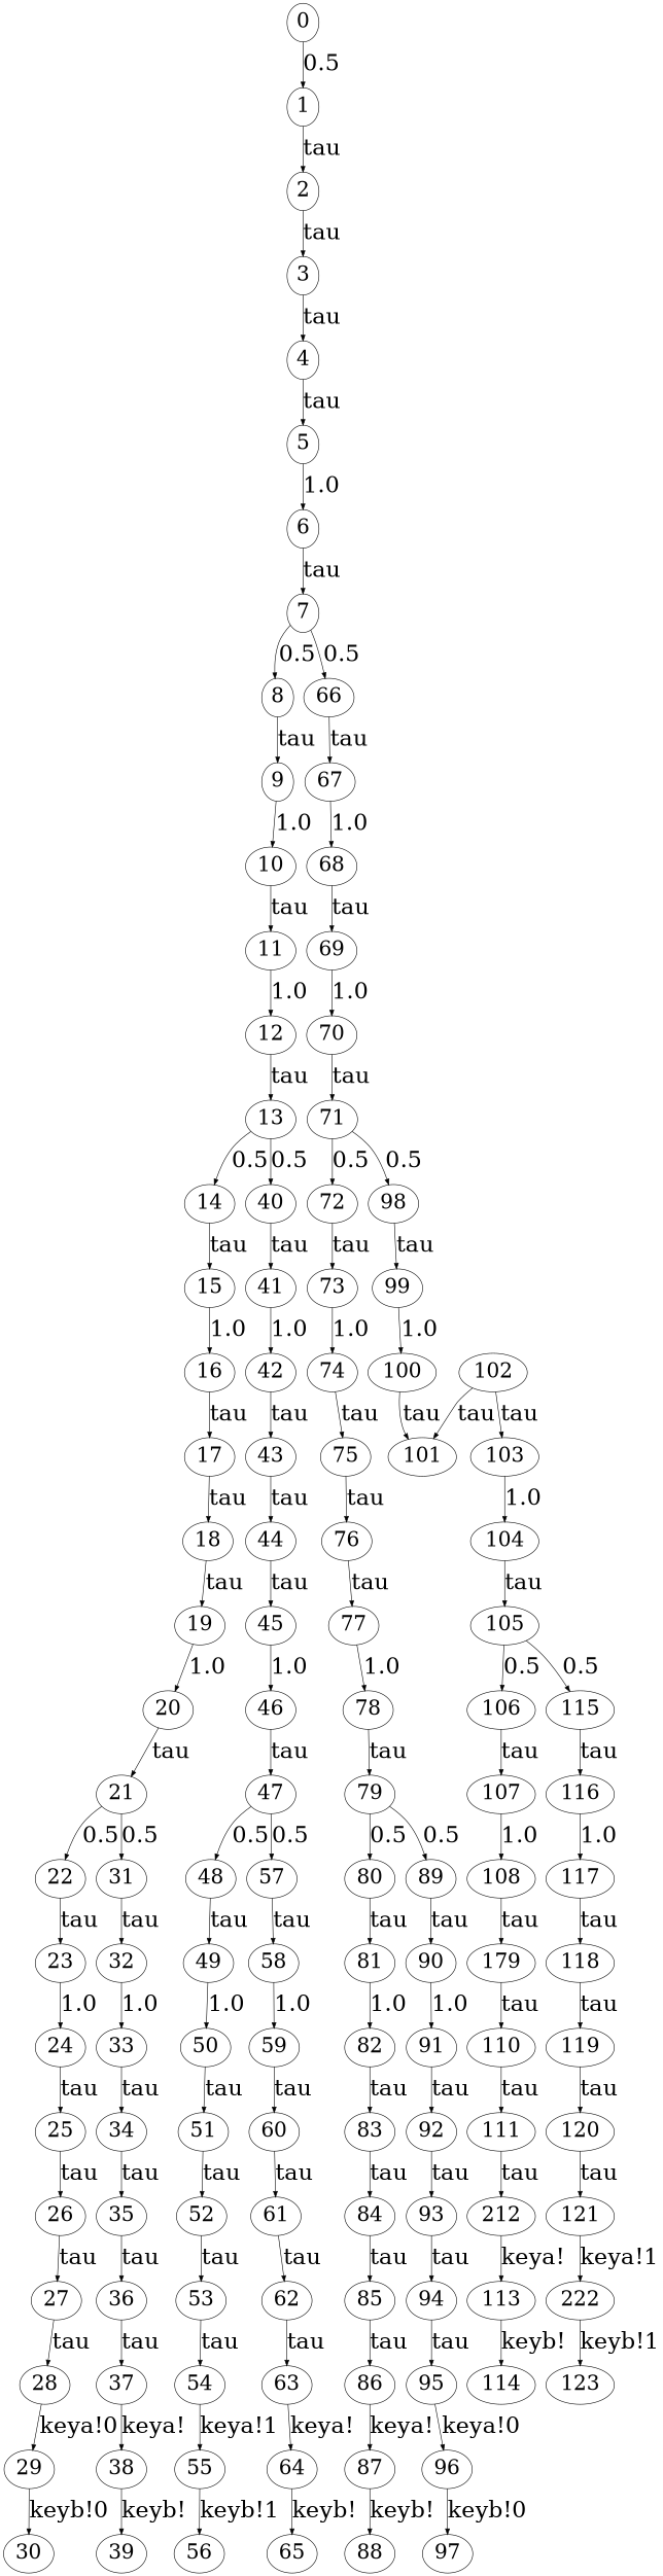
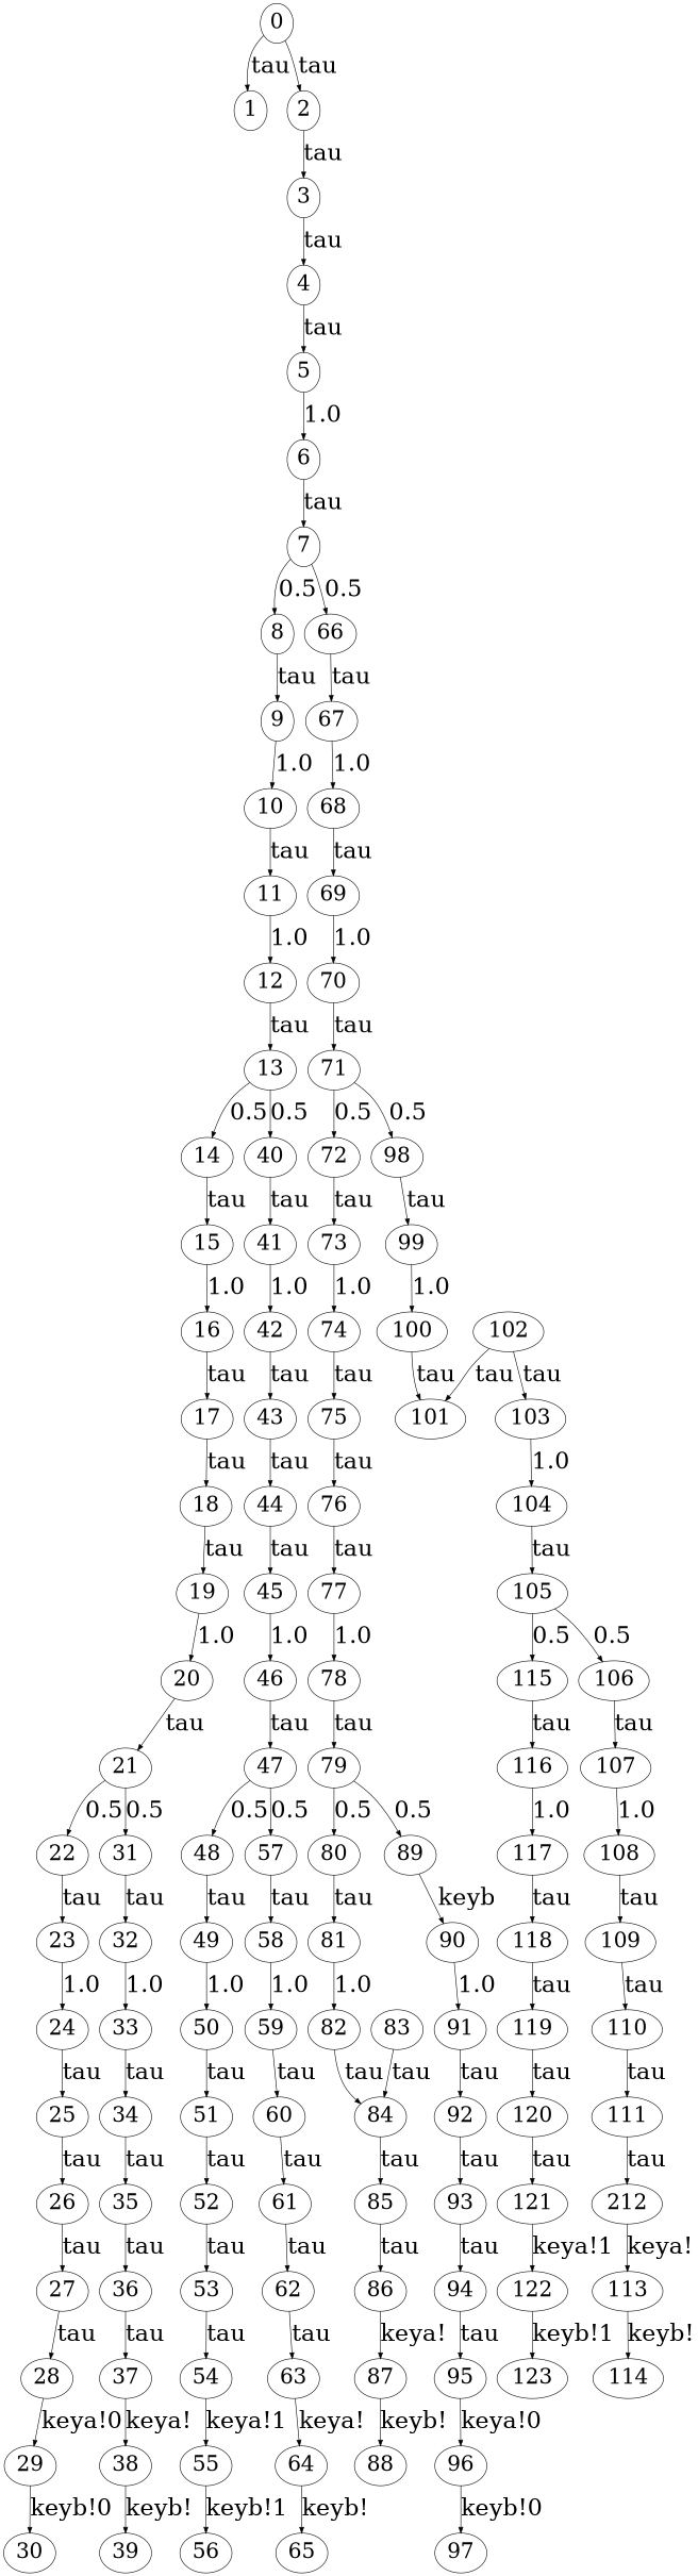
  digraph {
    node [fontsize=35]
    edge [fontsize=40]
    0
    1
    2
    3
    4
    5
    6
    7
    8
    66
    9
    67
    10
    11
    12
    13
    14
    40
    15
    41
    16
    17
    18
    19
    20
    21
    22
    31
    23
    32
    24
    25
    26
    27
    28
    29
    30
    33
    34
    35
    36
    37
    38
    39
    42
    43
    44
    45
    46
    47
    48
    57
    49
    58
    50
    51
    52
    53
    54
    55
    56
    59
    60
    61
    62
    63
    64
    65
    68
    69
    70
    71
    72
    98
    73
    99
    74
    75
    76
    77
    78
    79
    80
    89
    81
    90
    82
    83
    84
    85
    86
    87
    88
    91
    92
    93
    94
    95
    96
    97
    100
    101
    102
    103
    104
    105
    106
    115
    107
    116
    108
-   109 [label=179]
+   109
    110
    111
    n115 [label=212]
    113
    114
    117
    118
    119
    120
    121
-   122 [label=222]
+   122
    123
-   0 -> 1 [label=0.5]
-   1 -> 2 [label=tau]
+   0 -> 1 [label=tau]
+   0 -> 2 [label=tau]
    2 -> 3 [label=tau]
    3 -> 4 [label=tau]
    4 -> 5 [label=tau]
    5 -> 6 [label=1.0]
    6 -> 7 [label=tau]
    7 -> 8 [label=0.5]
    7 -> 66 [label=0.5]
    8 -> 9 [label=tau]
    66 -> 67 [label=tau]
    9 -> 10 [label=1.0]
    67 -> 68 [label=1.0]
    10 -> 11 [label=tau]
    11 -> 12 [label=1.0]
    12 -> 13 [label=tau]
    13 -> 14 [label=0.5]
    13 -> 40 [label=0.5]
    14 -> 15 [label=tau]
    40 -> 41 [label=tau]
    15 -> 16 [label=1.0]
    41 -> 42 [label=1.0]
    16 -> 17 [label=tau]
    17 -> 18 [label=tau]
    18 -> 19 [label=tau]
    19 -> 20 [label=1.0]
    20 -> 21 [label=tau]
    21 -> 22 [label=0.5]
    21 -> 31 [label=0.5]
    22 -> 23 [label=tau]
    31 -> 32 [label=tau]
    23 -> 24 [label=1.0]
    32 -> 33 [label=1.0]
    24 -> 25 [label=tau]
    25 -> 26 [label=tau]
    26 -> 27 [label=tau]
    27 -> 28 [label=tau]
    28 -> 29 [label="keya!0"]
    29 -> 30 [label="keyb!0"]
    33 -> 34 [label=tau]
    34 -> 35 [label=tau]
    35 -> 36 [label=tau]
    36 -> 37 [label=tau]
    37 -> 38 [label="keya!"]
    38 -> 39 [label="keyb!"]
    42 -> 43 [label=tau]
    43 -> 44 [label=tau]
    44 -> 45 [label=tau]
    45 -> 46 [label=1.0]
    46 -> 47 [label=tau]
    47 -> 48 [label=0.5]
    47 -> 57 [label=0.5]
    48 -> 49 [label=tau]
    57 -> 58 [label=tau]
    49 -> 50 [label=1.0]
    58 -> 59 [label=1.0]
    50 -> 51 [label=tau]
    51 -> 52 [label=tau]
    52 -> 53 [label=tau]
    53 -> 54 [label=tau]
    54 -> 55 [label="keya!1"]
    55 -> 56 [label="keyb!1"]
    59 -> 60 [label=tau]
    60 -> 61 [label=tau]
    61 -> 62 [label=tau]
    62 -> 63 [label=tau]
    63 -> 64 [label="keya!"]
    64 -> 65 [label="keyb!"]
    68 -> 69 [label=tau]
    69 -> 70 [label=1.0]
    70 -> 71 [label=tau]
    71 -> 72 [label=0.5]
    71 -> 98 [label=0.5]
    72 -> 73 [label=tau]
    98 -> 99 [label=tau]
    73 -> 74 [label=1.0]
    99 -> 100 [label=1.0]
    74 -> 75 [label=tau]
    75 -> 76 [label=tau]
    76 -> 77 [label=tau]
    77 -> 78 [label=1.0]
    78 -> 79 [label=tau]
    79 -> 80 [label=0.5]
    79 -> 89 [label=0.5]
    80 -> 81 [label=tau]
-   89 -> 90 [label=tau]
+   89 -> 90 [label=keyb]
    81 -> 82 [label=1.0]
    90 -> 91 [label=1.0]
-   82 -> 83 [label=tau]
+   82 -> 84 [label=tau]
    83 -> 84 [label=tau]
    84 -> 85 [label=tau]
    85 -> 86 [label=tau]
    86 -> 87 [label="keya!"]
    87 -> 88 [label="keyb!"]
    91 -> 92 [label=tau]
    92 -> 93 [label=tau]
    93 -> 94 [label=tau]
    94 -> 95 [label=tau]
    95 -> 96 [label="keya!0"]
    96 -> 97 [label="keyb!0"]
    100 -> 101 [label=tau]
    102 -> 101 [label=tau]
    102 -> 103 [label=tau]
    103 -> 104 [label=1.0]
    104 -> 105 [label=tau]
    105 -> 106 [label=0.5]
    105 -> 115 [label=0.5]
    106 -> 107 [label=tau]
    115 -> 116 [label=tau]
    107 -> 108 [label=1.0]
    116 -> 117 [label=1.0]
    108 -> 109 [label=tau]
    109 -> 110 [label=tau]
    110 -> 111 [label=tau]
    111 -> n115 [label=tau]
    n115 -> 113 [label="keya!"]
    113 -> 114 [label="keyb!"]
    117 -> 118 [label=tau]
    118 -> 119 [label=tau]
    119 -> 120 [label=tau]
    120 -> 121 [label=tau]
    121 -> 122 [label="keya!1"]
    122 -> 123 [label="keyb!1"]
  }
